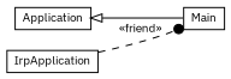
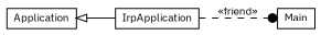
  digraph {
    fontname="IBM Plex Sans"
    nodesep=0.25
    rankdir=LR
    ranksep=0.5
    node [fontcolor=black fontname="IBM Plex Sans" fontsize=10 margin=0 shape=plaintext]
    edge [color=black fontname="IBM Plex Sans" fontsize=10 labelfontname=Helvetica labelfontsize=10]
    n1 [height=0 label=<<table title="Application" border="0" cellborder="1" cellspacing="0" cellpadding="2"><tr><td><table border="0" cellspacing="0" cellpadding="1"><tr><td align="center" balign="center"> Application </td></tr></table></td></tr></table>> width=0]
    n2 [height=0 label=<<table title="IrpApplication" border="0" cellborder="1" cellspacing="0" cellpadding="2"><tr><td><table border="0" cellspacing="0" cellpadding="1"><tr><td align="center" balign="center"> IrpApplication </td></tr></table></td></tr></table>> width=0]
    n3 [height=0 label=<<table title="Main" border="0" cellborder="1" cellspacing="0" cellpadding="2"><tr><td><table border="0" cellspacing="0" cellpadding="1"><tr><td align="center" balign="center"> Main </td></tr></table></td></tr></table>> width=0]
-   n1 -> n3 [arrowtail=empty dir=back weight=10]
+   n1 -> n2 [arrowtail=empty dir=back weight=10]
    n2 -> n3 [arrowhead=dot label="&#171;friend&#187;" style=dashed weight=0]
  }
